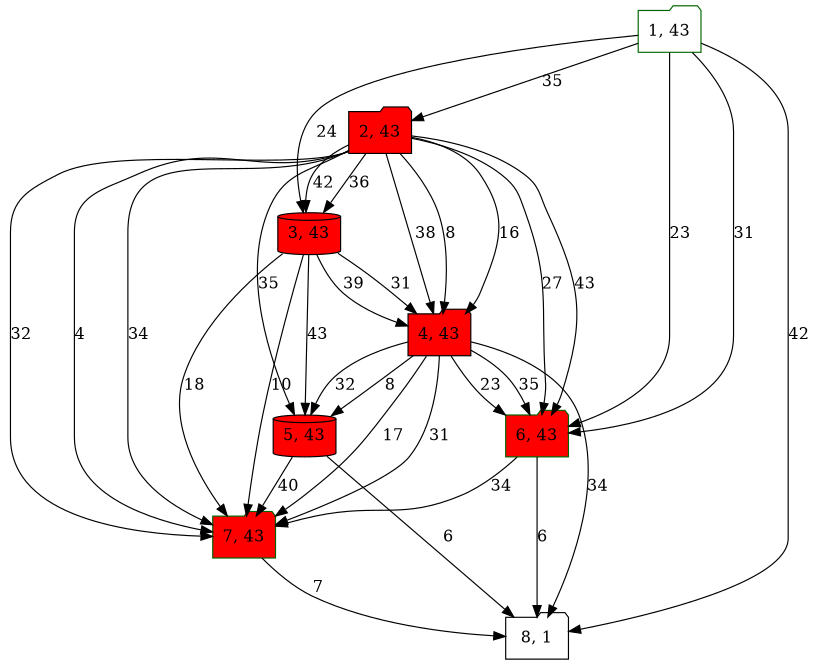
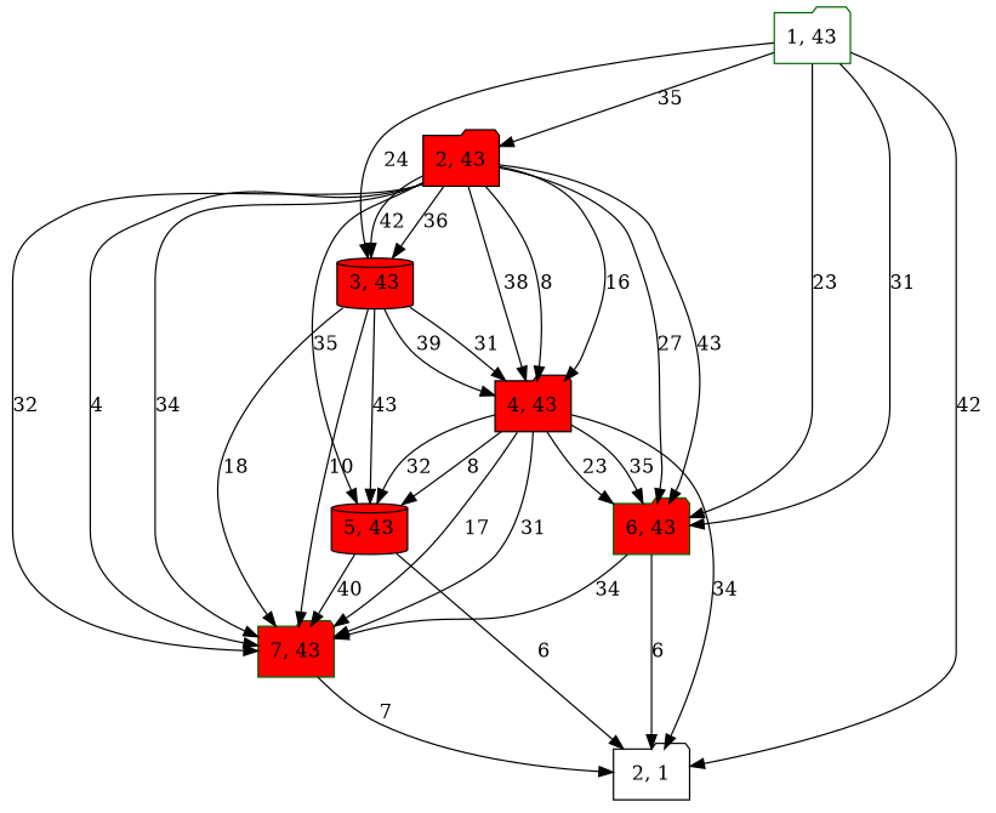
  digraph {
    node [color=black shape=folder fillcolor=red style=filled]
    n1 [label="1, 43" color=darkgreen fillcolor="" style=""]
    n2 [label="2, 43"]
    n3 [label="3, 43" shape=cylinder]
    n4 [label="6, 43" color=darkgreen]
-   n5 [label="8, 1" fillcolor="" style=""]
+   n5 [label="2, 1" fillcolor="" style=""]
    n6 [label="4, 43"]
    n7 [label="5, 43" shape=cylinder]
    n8 [label="7, 43" color=darkgreen]
    n1 -> n2 [label=35]
    n1 -> n3 [label=24]
    n1 -> n4 [label=31]
    n1 -> n4 [label=23]
    n1 -> n5 [label=42]
    n2 -> n3 [label=36]
    n2 -> n3 [label=42]
    n2 -> n4 [label=27]
    n2 -> n4 [label=43]
    n2 -> n6 [label=16]
    n2 -> n6 [label=38]
    n2 -> n6 [label=8]
    n2 -> n7 [label=35]
    n2 -> n8 [label=34]
    n2 -> n8 [label=32]
    n2 -> n8 [label=4]
    n3 -> n6 [label=31]
    n3 -> n6 [label=39]
    n3 -> n7 [label=43]
    n3 -> n8 [label=18]
    n3 -> n8 [label=10]
    n4 -> n5 [label=6]
    n4 -> n8 [label=34]
    n6 -> n4 [label=35]
    n6 -> n4 [label=23]
    n6 -> n5 [label=34]
    n6 -> n7 [label=8]
    n6 -> n7 [label=32]
    n6 -> n8 [label=17]
    n6 -> n8 [label=31]
    n7 -> n5 [label=6]
    n7 -> n8 [label=40]
    n8 -> n5 [label=7]
  }
